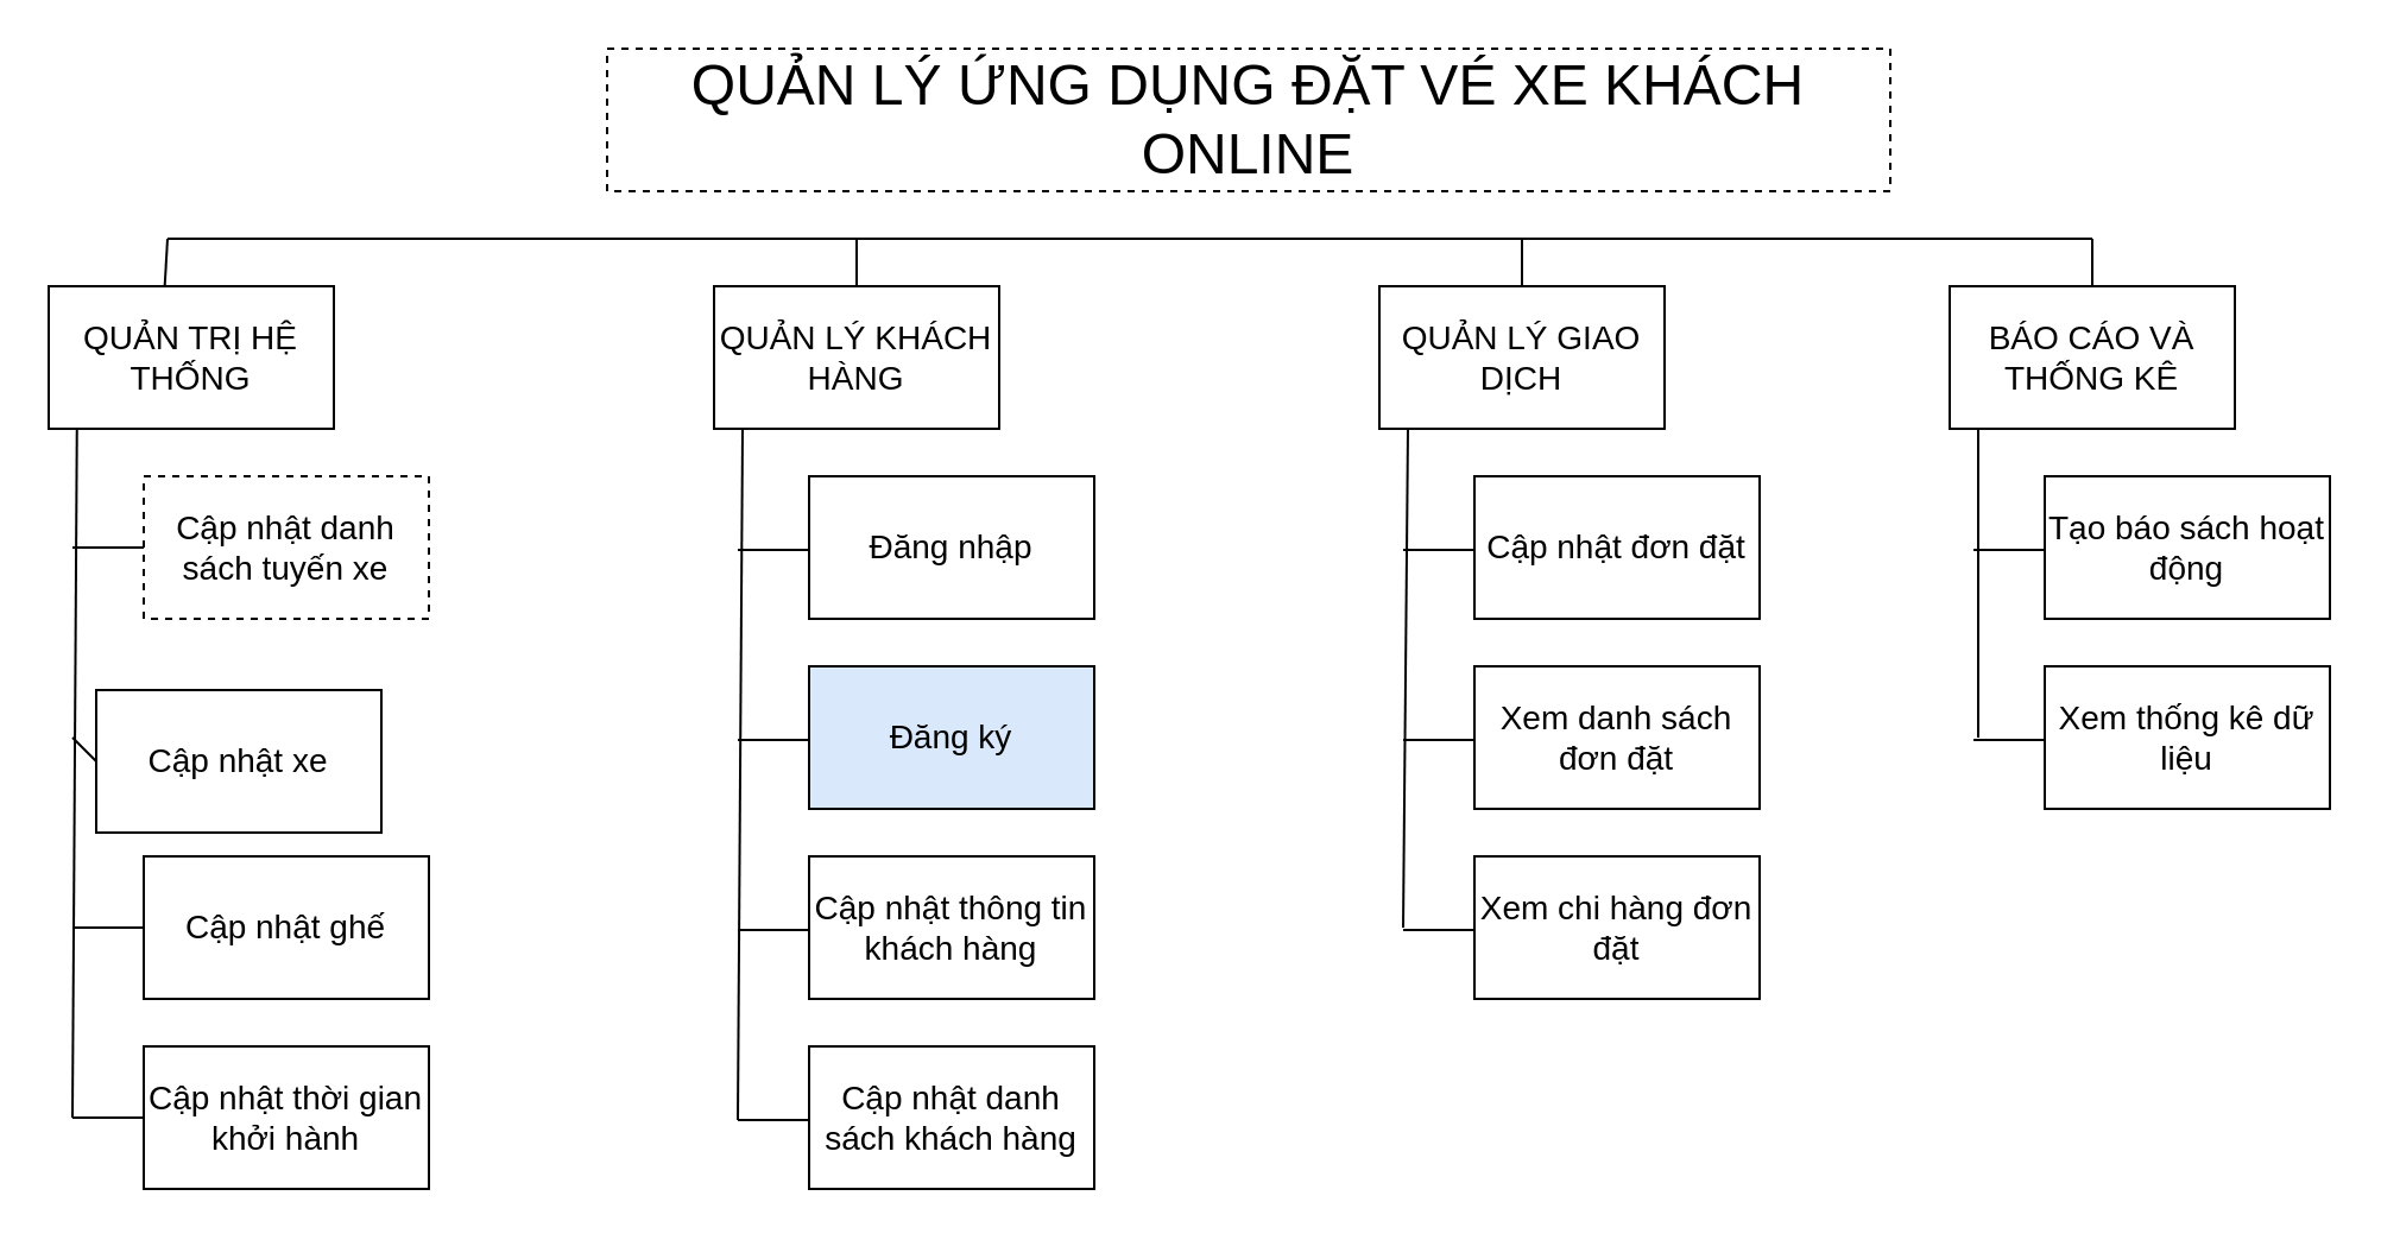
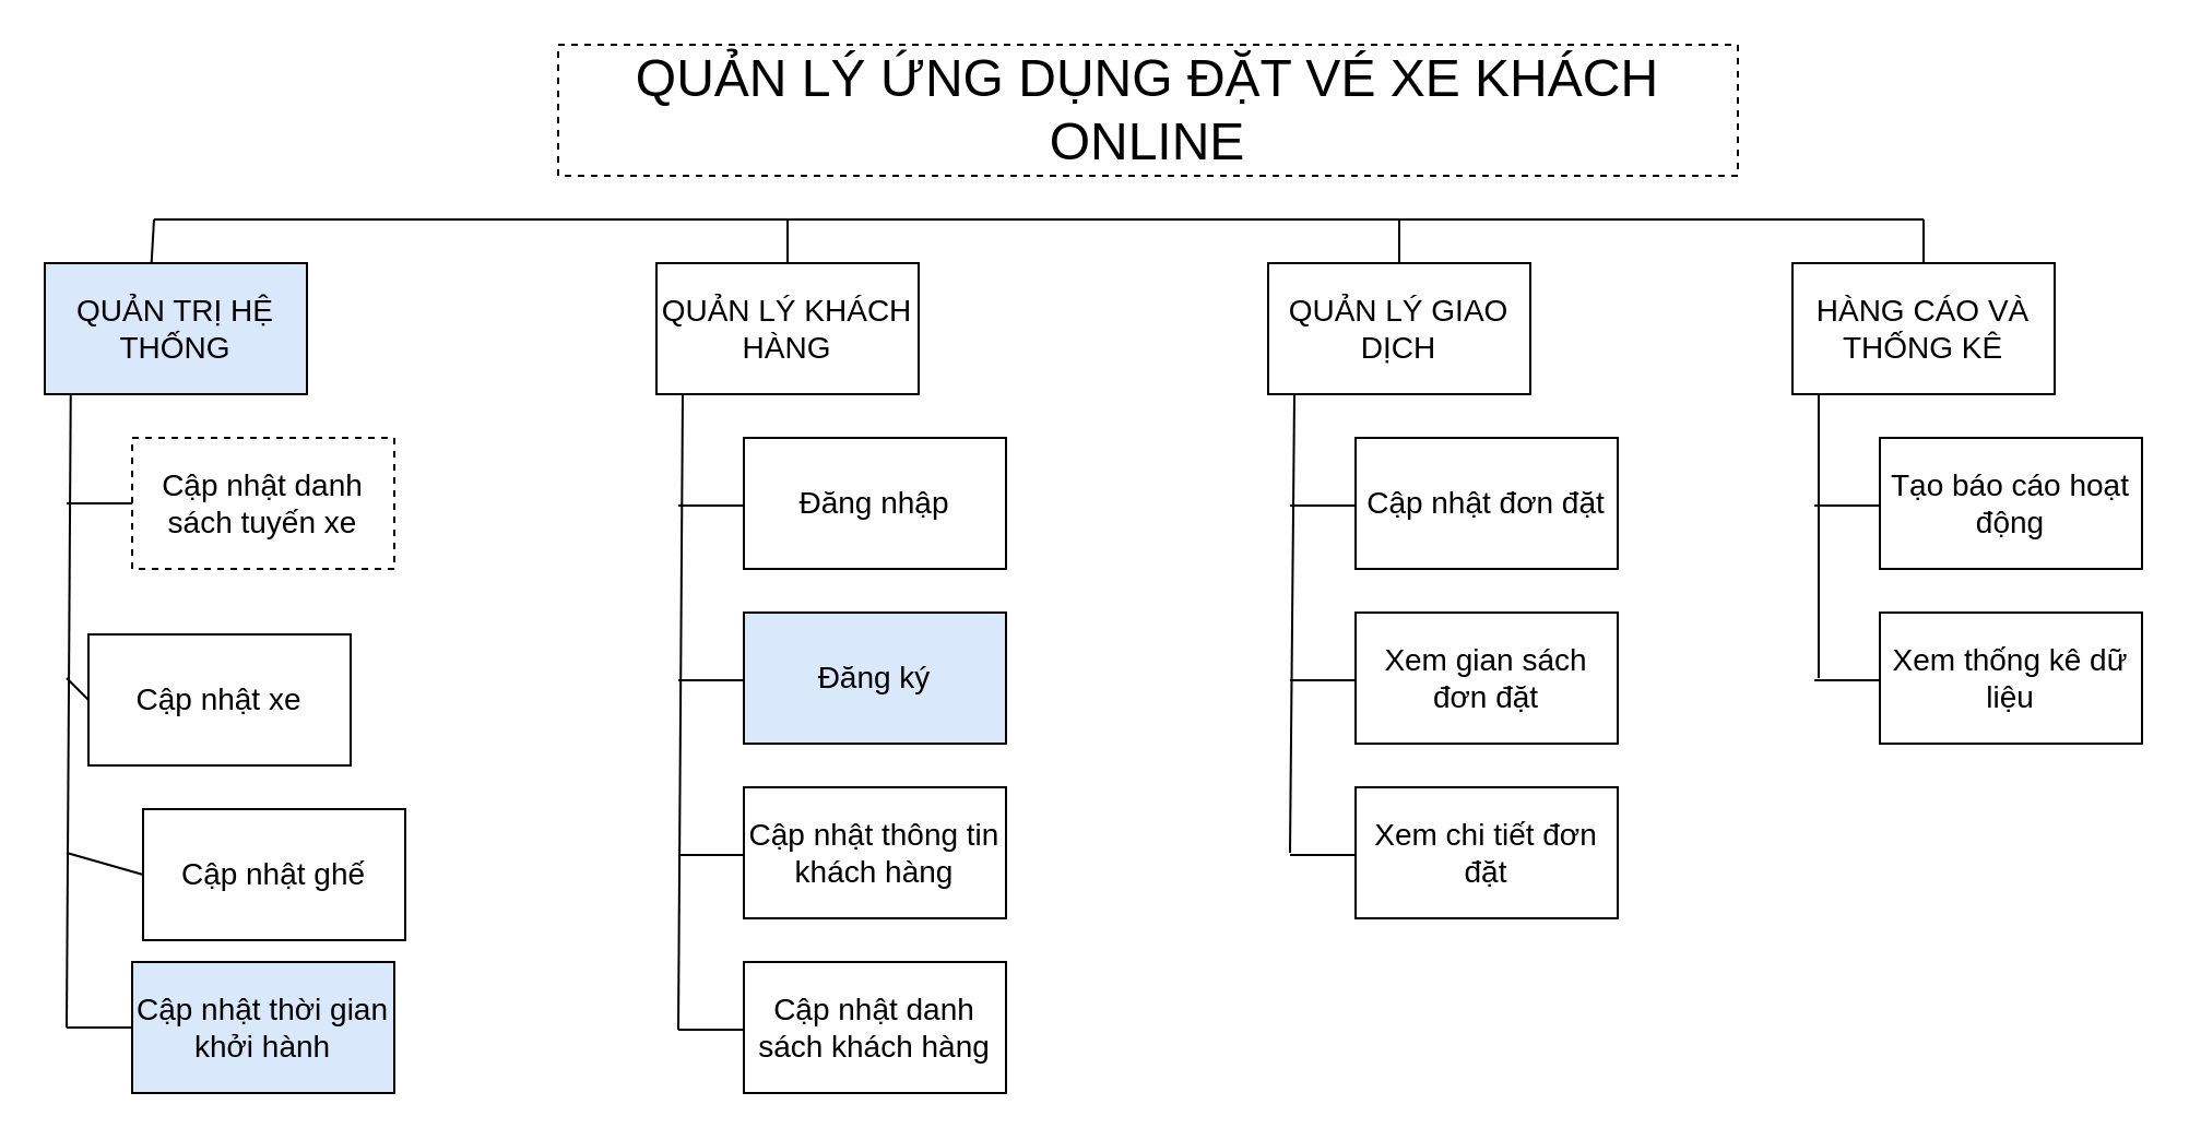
  <mxCell id="0" />
  <mxCell id="1" parent="0" />
  <mxCell id="2" value="&lt;font style=&quot;font-size: 24px;&quot;&gt;QUẢN LÝ ỨNG DỤNG ĐẶT VÉ XE KHÁCH ONLINE&lt;/font&gt;" style="rounded=0;whiteSpace=wrap;html=1;dashed=1;" vertex="1" parent="1"><mxGeometry x="255" y="20" width="540" height="60" as="geometry" /></mxCell>
- <mxCell id="3" value="&lt;font style=&quot;font-size: 14px;&quot;&gt;QUẢN TRỊ HỆ THỐNG&lt;/font&gt;" style="rounded=0;whiteSpace=wrap;html=1;" vertex="1" parent="1"><mxGeometry x="20" y="120" width="120" height="60" as="geometry" /></mxCell>
+ <mxCell id="3" value="&lt;font style=&quot;font-size: 14px;&quot;&gt;QUẢN TRỊ HỆ THỐNG&lt;/font&gt;" style="rounded=0;whiteSpace=wrap;html=1;fillColor=#dae8fc;" vertex="1" parent="1"><mxGeometry x="20" y="120" width="120" height="60" as="geometry" /></mxCell>
  <mxCell id="4" value="&lt;font style=&quot;font-size: 14px;&quot;&gt;QUẢN LÝ KHÁCH HÀNG&lt;/font&gt;" style="rounded=0;whiteSpace=wrap;html=1;" vertex="1" parent="1"><mxGeometry x="300" y="120" width="120" height="60" as="geometry" /></mxCell>
  <mxCell id="5" value="&lt;font style=&quot;font-size: 14px;&quot;&gt;QUẢN LÝ GIAO DỊCH&lt;/font&gt;" style="rounded=0;whiteSpace=wrap;html=1;" vertex="1" parent="1"><mxGeometry x="580" y="120" width="120" height="60" as="geometry" /></mxCell>
- <mxCell id="6" value="&lt;font style=&quot;font-size: 14px;&quot;&gt;BÁO CÁO VÀ THỐNG KÊ&lt;/font&gt;" style="rounded=0;whiteSpace=wrap;html=1;" vertex="1" parent="1"><mxGeometry x="820" y="120" width="120" height="60" as="geometry" /></mxCell>
+ <mxCell id="6" value="&lt;font style=&quot;font-size: 14px;&quot;&gt;HÀNG CÁO VÀ THỐNG KÊ&lt;/font&gt;" style="rounded=0;whiteSpace=wrap;html=1;" vertex="1" parent="1"><mxGeometry x="820" y="120" width="120" height="60" as="geometry" /></mxCell>
  <mxCell id="7" value="&lt;font style=&quot;font-size: 14px;&quot;&gt;Cập nhật danh sách tuyến xe&lt;/font&gt;" style="rounded=0;whiteSpace=wrap;html=1;dashed=1;" vertex="1" parent="1"><mxGeometry x="60" y="200" width="120" height="60" as="geometry" /></mxCell>
  <mxCell id="8" value="&lt;font style=&quot;font-size: 14px;&quot;&gt;Cập nhật xe&lt;/font&gt;" style="rounded=0;whiteSpace=wrap;html=1;" vertex="1" parent="1"><mxGeometry x="40" y="290" width="120" height="60" as="geometry" /></mxCell>
- <mxCell id="9" value="&lt;font style=&quot;font-size: 14px;&quot;&gt;Cập nhật ghế&lt;/font&gt;" style="rounded=0;whiteSpace=wrap;html=1;" vertex="1" parent="1"><mxGeometry x="60" y="360" width="120" height="60" as="geometry" /></mxCell>
- <mxCell id="10" value="&lt;font style=&quot;font-size: 14px;&quot;&gt;Cập nhật thời gian khởi hành&lt;/font&gt;" style="rounded=0;whiteSpace=wrap;html=1;" vertex="1" parent="1"><mxGeometry x="60" y="440" width="120" height="60" as="geometry" /></mxCell>
+ <mxCell id="9" value="&lt;font style=&quot;font-size: 14px;&quot;&gt;Cập nhật ghế&lt;/font&gt;" style="rounded=0;whiteSpace=wrap;html=1;" vertex="1" parent="1"><mxGeometry x="65" y="370" width="120" height="60" as="geometry" /></mxCell>
+ <mxCell id="10" value="&lt;font style=&quot;font-size: 14px;&quot;&gt;Cập nhật thời gian khởi hành&lt;/font&gt;" style="rounded=0;whiteSpace=wrap;html=1;fillColor=#dae8fc;" vertex="1" parent="1"><mxGeometry x="60" y="440" width="120" height="60" as="geometry" /></mxCell>
  <mxCell id="11" value="&lt;font style=&quot;font-size: 14px;&quot;&gt;Đăng nhập&lt;/font&gt;" style="rounded=0;whiteSpace=wrap;html=1;" vertex="1" parent="1"><mxGeometry x="340" y="200" width="120" height="60" as="geometry" /></mxCell>
  <mxCell id="12" value="&lt;font style=&quot;font-size: 14px;&quot;&gt;Đăng ký&lt;/font&gt;" style="rounded=0;whiteSpace=wrap;html=1;fillColor=#dae8fc;" vertex="1" parent="1"><mxGeometry x="340" y="280" width="120" height="60" as="geometry" /></mxCell>
  <mxCell id="13" value="&lt;font style=&quot;font-size: 14px;&quot;&gt;Cập nhật thông tin khách hàng&lt;/font&gt;" style="rounded=0;whiteSpace=wrap;html=1;" vertex="1" parent="1"><mxGeometry x="340" y="360" width="120" height="60" as="geometry" /></mxCell>
  <mxCell id="14" value="&lt;font style=&quot;font-size: 14px;&quot;&gt;Cập nhật đơn đặt&lt;/font&gt;" style="rounded=0;whiteSpace=wrap;html=1;" vertex="1" parent="1"><mxGeometry x="620" y="200" width="120" height="60" as="geometry" /></mxCell>
  <mxCell id="15" value="&lt;font style=&quot;font-size: 14px;&quot;&gt;Cập nhật danh sách khách hàng&lt;/font&gt;" style="rounded=0;whiteSpace=wrap;html=1;" vertex="1" parent="1"><mxGeometry x="340" y="440" width="120" height="60" as="geometry" /></mxCell>
- <mxCell id="16" value="&lt;font style=&quot;font-size: 14px;&quot;&gt;Xem danh sách đơn đặt&lt;/font&gt;" style="rounded=0;whiteSpace=wrap;html=1;" vertex="1" parent="1"><mxGeometry x="620" y="280" width="120" height="60" as="geometry" /></mxCell>
- <mxCell id="17" value="&lt;font style=&quot;font-size: 14px;&quot;&gt;Xem chi hàng đơn đặt&lt;/font&gt;" style="rounded=0;whiteSpace=wrap;html=1;" vertex="1" parent="1"><mxGeometry x="620" y="360" width="120" height="60" as="geometry" /></mxCell>
- <mxCell id="18" value="&lt;font style=&quot;font-size: 14px;&quot;&gt;Tạo báo sách hoạt động&lt;/font&gt;" style="rounded=0;whiteSpace=wrap;html=1;" vertex="1" parent="1"><mxGeometry x="860" y="200" width="120" height="60" as="geometry" /></mxCell>
+ <mxCell id="16" value="&lt;font style=&quot;font-size: 14px;&quot;&gt;Xem gian sách đơn đặt&lt;/font&gt;" style="rounded=0;whiteSpace=wrap;html=1;" vertex="1" parent="1"><mxGeometry x="620" y="280" width="120" height="60" as="geometry" /></mxCell>
+ <mxCell id="17" value="&lt;font style=&quot;font-size: 14px;&quot;&gt;Xem chi tiết đơn đặt&lt;/font&gt;" style="rounded=0;whiteSpace=wrap;html=1;" vertex="1" parent="1"><mxGeometry x="620" y="360" width="120" height="60" as="geometry" /></mxCell>
+ <mxCell id="18" value="&lt;font style=&quot;font-size: 14px;&quot;&gt;Tạo báo cáo hoạt động&lt;/font&gt;" style="rounded=0;whiteSpace=wrap;html=1;" vertex="1" parent="1"><mxGeometry x="860" y="200" width="120" height="60" as="geometry" /></mxCell>
  <mxCell id="19" value="&lt;font style=&quot;font-size: 14px;&quot;&gt;Xem thống kê dữ liệu&lt;/font&gt;" style="rounded=0;whiteSpace=wrap;html=1;" vertex="1" parent="1"><mxGeometry x="860" y="280" width="120" height="60" as="geometry" /></mxCell>
  <mxCell id="20" value="" style="endArrow=none;html=1;rounded=0;" edge="1" parent="1"><mxGeometry width="50" height="50" relative="1" as="geometry"><mxPoint x="70" y="100" as="sourcePoint" /><mxPoint x="880" y="100" as="targetPoint" /></mxGeometry></mxCell>
  <mxCell id="21" value="" style="endArrow=none;html=1;rounded=0;" edge="1" parent="1" source="6"><mxGeometry width="50" height="50" relative="1" as="geometry"><mxPoint x="480" y="270" as="sourcePoint" /><mxPoint x="880" y="100" as="targetPoint" /></mxGeometry></mxCell>
  <mxCell id="22" value="" style="endArrow=none;html=1;rounded=0;exitX=0.407;exitY=-0.001;exitDx=0;exitDy=0;exitPerimeter=0;" edge="1" parent="1" source="3"><mxGeometry width="50" height="50" relative="1" as="geometry"><mxPoint x="480" y="270" as="sourcePoint" /><mxPoint x="70" y="100" as="targetPoint" /></mxGeometry></mxCell>
  <mxCell id="23" value="" style="endArrow=none;html=1;rounded=0;exitX=0.5;exitY=0;exitDx=0;exitDy=0;" edge="1" parent="1" source="4"><mxGeometry width="50" height="50" relative="1" as="geometry"><mxPoint x="470" y="220" as="sourcePoint" /><mxPoint x="360" y="100" as="targetPoint" /></mxGeometry></mxCell>
  <mxCell id="24" value="" style="endArrow=none;html=1;rounded=0;exitX=0.5;exitY=0;exitDx=0;exitDy=0;" edge="1" parent="1" source="5"><mxGeometry width="50" height="50" relative="1" as="geometry"><mxPoint x="470" y="220" as="sourcePoint" /><mxPoint x="640" y="100" as="targetPoint" /></mxGeometry></mxCell>
  <mxCell id="25" value="" style="endArrow=none;html=1;rounded=0;entryX=0.099;entryY=0.991;entryDx=0;entryDy=0;entryPerimeter=0;" edge="1" parent="1" target="3"><mxGeometry width="50" height="50" relative="1" as="geometry"><mxPoint x="30" y="470" as="sourcePoint" /><mxPoint x="310" y="310" as="targetPoint" /></mxGeometry></mxCell>
  <mxCell id="26" value="" style="endArrow=none;html=1;rounded=0;exitX=0;exitY=0.5;exitDx=0;exitDy=0;" edge="1" parent="1" source="10"><mxGeometry width="50" height="50" relative="1" as="geometry"><mxPoint x="170" y="380" as="sourcePoint" /><mxPoint x="30" y="470" as="targetPoint" /></mxGeometry></mxCell>
  <mxCell id="27" value="" style="endArrow=none;html=1;rounded=0;exitX=0;exitY=0.5;exitDx=0;exitDy=0;" edge="1" parent="1" source="9"><mxGeometry width="50" height="50" relative="1" as="geometry"><mxPoint x="170" y="380" as="sourcePoint" /><mxPoint x="30" y="390" as="targetPoint" /></mxGeometry></mxCell>
  <mxCell id="28" value="" style="endArrow=none;html=1;rounded=0;exitX=0;exitY=0.5;exitDx=0;exitDy=0;" edge="1" parent="1" source="8"><mxGeometry width="50" height="50" relative="1" as="geometry"><mxPoint x="170" y="330" as="sourcePoint" /><mxPoint x="30" y="310" as="targetPoint" /></mxGeometry></mxCell>
  <mxCell id="29" value="" style="endArrow=none;html=1;rounded=0;entryX=0;entryY=0.5;entryDx=0;entryDy=0;" edge="1" parent="1" target="7"><mxGeometry width="50" height="50" relative="1" as="geometry"><mxPoint x="30" y="230" as="sourcePoint" /><mxPoint x="220" y="230" as="targetPoint" /></mxGeometry></mxCell>
  <mxCell id="30" value="" style="endArrow=none;html=1;rounded=0;entryX=0.099;entryY=0.991;entryDx=0;entryDy=0;entryPerimeter=0;" edge="1" parent="1"><mxGeometry width="50" height="50" relative="1" as="geometry"><mxPoint x="310" y="471" as="sourcePoint" /><mxPoint x="312" y="180" as="targetPoint" /></mxGeometry></mxCell>
  <mxCell id="31" value="" style="endArrow=none;html=1;rounded=0;exitX=0;exitY=0.5;exitDx=0;exitDy=0;" edge="1" parent="1"><mxGeometry width="50" height="50" relative="1" as="geometry"><mxPoint x="340" y="471" as="sourcePoint" /><mxPoint x="310" y="471" as="targetPoint" /></mxGeometry></mxCell>
  <mxCell id="32" value="" style="endArrow=none;html=1;rounded=0;exitX=0;exitY=0.5;exitDx=0;exitDy=0;" edge="1" parent="1"><mxGeometry width="50" height="50" relative="1" as="geometry"><mxPoint x="340" y="391" as="sourcePoint" /><mxPoint x="310" y="391" as="targetPoint" /></mxGeometry></mxCell>
  <mxCell id="33" value="" style="endArrow=none;html=1;rounded=0;exitX=0;exitY=0.5;exitDx=0;exitDy=0;" edge="1" parent="1"><mxGeometry width="50" height="50" relative="1" as="geometry"><mxPoint x="340" y="311" as="sourcePoint" /><mxPoint x="310" y="311" as="targetPoint" /></mxGeometry></mxCell>
  <mxCell id="34" value="" style="endArrow=none;html=1;rounded=0;entryX=0;entryY=0.5;entryDx=0;entryDy=0;" edge="1" parent="1"><mxGeometry width="50" height="50" relative="1" as="geometry"><mxPoint x="310" y="231" as="sourcePoint" /><mxPoint x="340" y="231" as="targetPoint" /></mxGeometry></mxCell>
  <mxCell id="35" value="" style="endArrow=none;html=1;rounded=0;entryX=0.099;entryY=0.991;entryDx=0;entryDy=0;entryPerimeter=0;" edge="1" parent="1"><mxGeometry width="50" height="50" relative="1" as="geometry"><mxPoint x="590" y="390" as="sourcePoint" /><mxPoint x="592" y="180" as="targetPoint" /></mxGeometry></mxCell>
  <mxCell id="36" value="" style="endArrow=none;html=1;rounded=0;exitX=0;exitY=0.5;exitDx=0;exitDy=0;" edge="1" parent="1"><mxGeometry width="50" height="50" relative="1" as="geometry"><mxPoint x="620" y="391" as="sourcePoint" /><mxPoint x="590" y="391" as="targetPoint" /></mxGeometry></mxCell>
  <mxCell id="37" value="" style="endArrow=none;html=1;rounded=0;exitX=0;exitY=0.5;exitDx=0;exitDy=0;" edge="1" parent="1"><mxGeometry width="50" height="50" relative="1" as="geometry"><mxPoint x="620" y="311" as="sourcePoint" /><mxPoint x="590" y="311" as="targetPoint" /></mxGeometry></mxCell>
  <mxCell id="38" value="" style="endArrow=none;html=1;rounded=0;entryX=0;entryY=0.5;entryDx=0;entryDy=0;" edge="1" parent="1"><mxGeometry width="50" height="50" relative="1" as="geometry"><mxPoint x="590" y="231" as="sourcePoint" /><mxPoint x="620" y="231" as="targetPoint" /></mxGeometry></mxCell>
  <mxCell id="39" value="" style="endArrow=none;html=1;rounded=0;entryX=0.099;entryY=0.991;entryDx=0;entryDy=0;entryPerimeter=0;" edge="1" parent="1"><mxGeometry width="50" height="50" relative="1" as="geometry"><mxPoint x="832" y="310" as="sourcePoint" /><mxPoint x="832" y="180" as="targetPoint" /></mxGeometry></mxCell>
  <mxCell id="40" value="" style="endArrow=none;html=1;rounded=0;exitX=0;exitY=0.5;exitDx=0;exitDy=0;" edge="1" parent="1"><mxGeometry width="50" height="50" relative="1" as="geometry"><mxPoint x="860" y="311" as="sourcePoint" /><mxPoint x="830" y="311" as="targetPoint" /></mxGeometry></mxCell>
  <mxCell id="41" value="" style="endArrow=none;html=1;rounded=0;entryX=0;entryY=0.5;entryDx=0;entryDy=0;" edge="1" parent="1"><mxGeometry width="50" height="50" relative="1" as="geometry"><mxPoint x="830" y="231" as="sourcePoint" /><mxPoint x="860" y="231" as="targetPoint" /></mxGeometry></mxCell>
